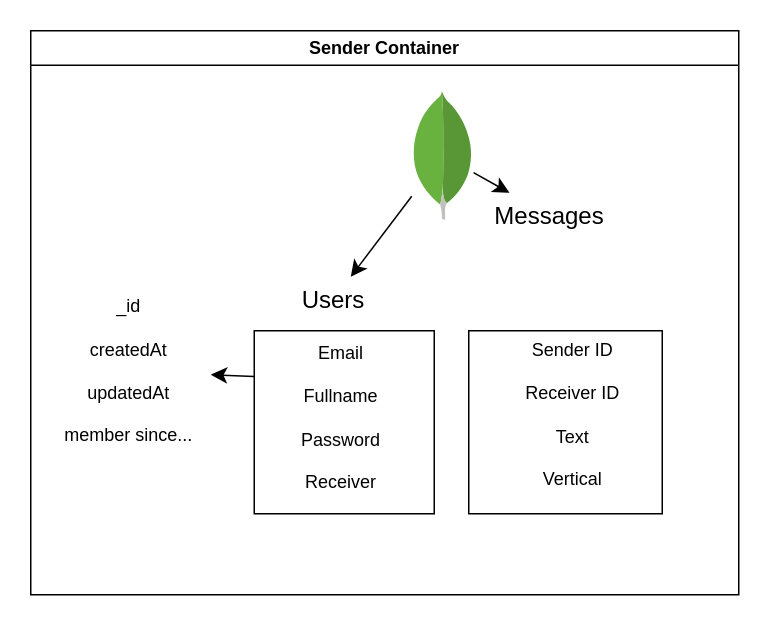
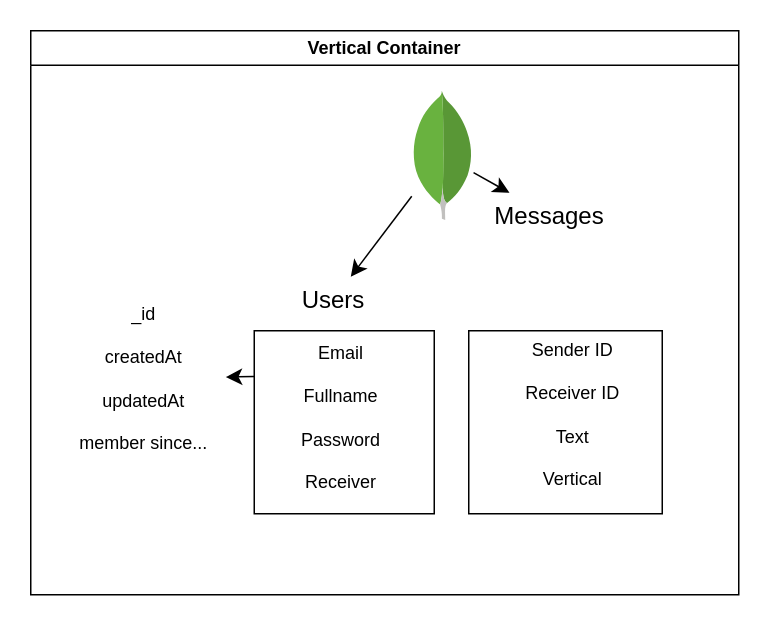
  <mxCell id="0" />
  <mxCell id="1" parent="0" />
- <mxCell id="2" value="Sender Container" style="swimlane;whiteSpace=wrap;html=1;" vertex="1" parent="1"><mxGeometry x="20" y="20" width="472" height="376" as="geometry" /></mxCell>
+ <mxCell id="2" value="Vertical Container" style="swimlane;whiteSpace=wrap;html=1;" vertex="1" parent="1"><mxGeometry x="20" y="20" width="472" height="376" as="geometry" /></mxCell>
  <mxCell id="3" value="" style="dashed=0;outlineConnect=0;html=1;align=center;labelPosition=center;verticalLabelPosition=bottom;verticalAlign=top;shape=mxgraph.weblogos.mongodb" vertex="1" parent="2"><mxGeometry x="254" y="40" width="41.2" height="86.2" as="geometry" /></mxCell>
  <mxCell id="4" value="Users" style="text;strokeColor=none;fillColor=none;html=1;align=center;verticalAlign=middle;whiteSpace=wrap;rounded=0;fontSize=16;" vertex="1" parent="2"><mxGeometry x="172" y="164" width="60" height="30" as="geometry" /></mxCell>
  <mxCell id="5" value="Messages" style="text;strokeColor=none;fillColor=none;html=1;align=center;verticalAlign=middle;whiteSpace=wrap;rounded=0;fontSize=16;" vertex="1" parent="2"><mxGeometry x="316" y="108" width="60" height="30" as="geometry" /></mxCell>
  <mxCell id="6" value="" style="rounded=0;whiteSpace=wrap;html=1;" vertex="1" parent="2"><mxGeometry x="149" y="200" width="120" height="122" as="geometry" /></mxCell>
  <mxCell id="7" value="" style="rounded=0;whiteSpace=wrap;html=1;" vertex="1" parent="2"><mxGeometry x="292" y="200" width="129" height="122" as="geometry" /></mxCell>
  <mxCell id="8" value="" style="endArrow=classic;html=1;rounded=0;fontSize=12;startSize=8;endSize=8;curved=1;" edge="1" parent="2" source="3" target="5"><mxGeometry width="50" height="50" relative="1" as="geometry"><mxPoint x="254" y="260" as="sourcePoint" /><mxPoint x="278" y="158" as="targetPoint" /></mxGeometry></mxCell>
  <mxCell id="9" value="" style="endArrow=classic;html=1;rounded=0;fontSize=12;startSize=8;endSize=8;curved=1;" edge="1" parent="2" source="3" target="4"><mxGeometry width="50" height="50" relative="1" as="geometry"><mxPoint x="254" y="260" as="sourcePoint" /><mxPoint x="304" y="210" as="targetPoint" /></mxGeometry></mxCell>
  <mxCell id="10" value="&lt;div&gt;Email&lt;/div&gt;&lt;div&gt;&lt;br&gt;&lt;/div&gt;&lt;div&gt;Fullname &lt;br&gt;&lt;/div&gt;&lt;div&gt;&lt;br&gt;&lt;/div&gt;&lt;div&gt;Password&lt;/div&gt;&lt;div&gt;&lt;br&gt;&lt;/div&gt;&lt;div&gt;Receiver&lt;br&gt;&lt;/div&gt;" style="text;html=1;align=center;verticalAlign=middle;whiteSpace=wrap;rounded=0;" vertex="1" parent="2"><mxGeometry x="177" y="193" width="60" height="129" as="geometry" /></mxCell>
  <mxCell id="11" value="&lt;div&gt;Sender ID&lt;/div&gt;&lt;div&gt;&lt;br&gt;&lt;/div&gt;&lt;div&gt;Receiver ID&lt;/div&gt;&lt;div&gt;&lt;br&gt;&lt;/div&gt;&lt;div&gt;Text &lt;br&gt;&lt;/div&gt;&lt;div&gt;&lt;br&gt;&lt;/div&gt;&lt;div&gt;Vertical&lt;br&gt;&lt;/div&gt;" style="text;html=1;align=center;verticalAlign=middle;whiteSpace=wrap;rounded=0;" vertex="1" parent="2"><mxGeometry x="314.5" y="205" width="93" height="102" as="geometry" /></mxCell>
- <mxCell id="12" value="&lt;div&gt;_id&lt;/div&gt;&lt;div&gt;&lt;br&gt;&lt;/div&gt;&lt;div&gt;createdAt&lt;/div&gt;&lt;div&gt;&lt;br&gt;&lt;/div&gt;&lt;div&gt;updatedAt&lt;/div&gt;&lt;div&gt;&lt;br&gt;&lt;/div&gt;&lt;div&gt;member since...&lt;br&gt;&lt;/div&gt;" style="text;html=1;align=center;verticalAlign=middle;whiteSpace=wrap;rounded=0;" vertex="1" parent="2"><mxGeometry x="11" y="166" width="109" height="122" as="geometry" /></mxCell>
+ <mxCell id="12" value="&lt;div&gt;_id&lt;/div&gt;&lt;div&gt;&lt;br&gt;&lt;/div&gt;&lt;div&gt;createdAt&lt;/div&gt;&lt;div&gt;&lt;br&gt;&lt;/div&gt;&lt;div&gt;updatedAt&lt;/div&gt;&lt;div&gt;&lt;br&gt;&lt;/div&gt;&lt;div&gt;member since...&lt;br&gt;&lt;/div&gt;" style="text;html=1;align=center;verticalAlign=middle;whiteSpace=wrap;rounded=0;" vertex="1" parent="2"><mxGeometry x="21" y="171" width="109" height="122" as="geometry" /></mxCell>
  <mxCell id="13" value="" style="endArrow=classic;html=1;rounded=0;fontSize=12;startSize=8;endSize=8;curved=1;exitX=0;exitY=0.25;exitDx=0;exitDy=0;" edge="1" parent="2" source="6" target="12"><mxGeometry width="50" height="50" relative="1" as="geometry"><mxPoint x="285" y="348" as="sourcePoint" /><mxPoint x="335" y="298" as="targetPoint" /></mxGeometry></mxCell>
